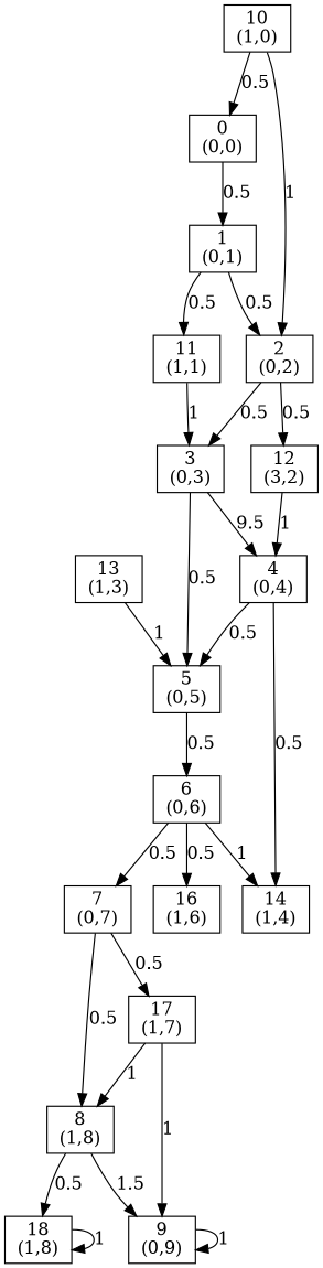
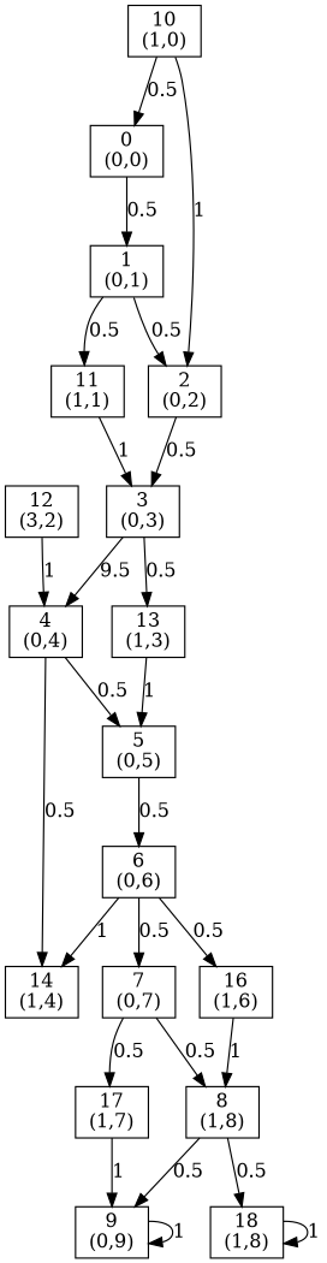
  digraph {
    node [shape=box]
    n1 [label="0\n(0,0)"]
    n2 [label="1\n(0,1)"]
    n3 [label="2\n(0,2)"]
    n4 [label="11\n(1,1)"]
    n5 [label="10\n(1,0)"]
    n6 [label="3\n(0,3)"]
    n7 [label="12\n(3,2)"]
    n8 [label="4\n(0,4)"]
    n9 [label="13\n(1,3)"]
    n10 [label="5\n(0,5)"]
    n11 [label="14\n(1,4)"]
    n12 [label="6\n(0,6)"]
    n13 [label="7\n(0,7)"]
    n14 [label="16\n(1,6)"]
    n15 [label="8\n(1,8)"]
    n16 [label="17\n(1,7)"]
    n17 [label="9\n(0,9)"]
    n18 [label="18\n(1,8)"]
    n1 -> n2 [label=0.5]
    n2 -> n3 [label=0.5]
    n2 -> n4 [label=0.5]
    n3 -> n6 [label=0.5]
-   n3 -> n7 [label=0.5]
    n4 -> n6 [label=1]
    n5 -> n1 [label=0.5]
    n5 -> n3 [label=1]
    n6 -> n8 [label=9.5]
-   n6 -> n10 [label=0.5]
+   n6 -> n9 [label=0.5]
    n7 -> n8 [label=1]
    n8 -> n10 [label=0.5]
    n8 -> n11 [label=0.5]
    n9 -> n10 [label=1]
    n10 -> n12 [label=0.5]
    n12 -> n11 [label=1]
    n12 -> n13 [label=0.5]
    n12 -> n14 [label=0.5]
    n13 -> n15 [label=0.5]
    n13 -> n16 [label=0.5]
-   n16 -> n15 [label=1]
-   n15 -> n17 [label=1.5]
+   n14 -> n15 [label=1]
+   n15 -> n17 [label=0.5]
    n15 -> n18 [label=0.5]
    n16 -> n17 [label=1]
    n17 -> n17 [label=1]
    n18 -> n18 [label=1]
  }
